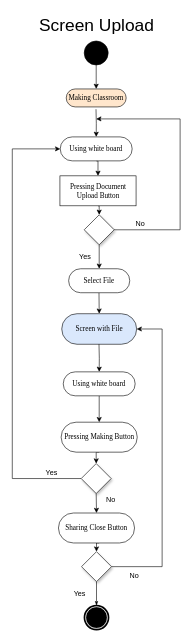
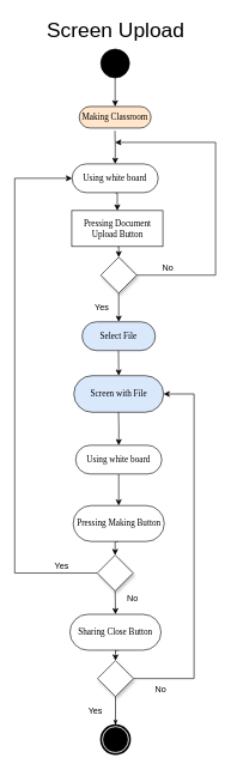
  <mxCell id="0" />
  <mxCell id="1" parent="0" />
  <mxCell id="2" style="edgeStyle=orthogonalEdgeStyle;rounded=0;orthogonalLoop=1;jettySize=auto;html=1;exitX=0.5;exitY=1;exitDx=0;exitDy=0;entryX=0.5;entryY=0;entryDx=0;entryDy=0;fontSize=29;" edge="1" parent="1" source="3" target="4"><mxGeometry relative="1" as="geometry" /></mxCell>
  <mxCell id="3" value="" style="ellipse;whiteSpace=wrap;html=1;rounded=0;shadow=0;comic=0;labelBackgroundColor=none;strokeColor=#000000;strokeWidth=1;fillColor=#000000;fontFamily=Verdana;fontSize=12;fontColor=#000000;align=center;" vertex="1" parent="1"><mxGeometry x="140" y="67" width="40" height="40" as="geometry" /></mxCell>
  <mxCell id="4" value="Making Classroom" style="rounded=1;whiteSpace=wrap;html=1;shadow=0;comic=0;labelBackgroundColor=none;strokeColor=#000000;strokeWidth=1;fillColor=#ffe6cc;fontFamily=Verdana;fontSize=12;fontColor=#000000;align=center;arcSize=50;" vertex="1" parent="1"><mxGeometry x="110" y="147" width="100" height="30" as="geometry" /></mxCell>
  <mxCell id="5" value="Screen Upload" style="text;html=1;resizable=0;points=[];autosize=1;align=left;verticalAlign=top;spacingTop=-4;fontSize=29;" vertex="1" parent="1"><mxGeometry x="63" y="20" width="100" height="20" as="geometry" /></mxCell>
  <mxCell id="6" style="edgeStyle=orthogonalEdgeStyle;rounded=0;orthogonalLoop=1;jettySize=auto;html=1;exitX=0.5;exitY=1;exitDx=0;exitDy=0;entryX=0.5;entryY=0;entryDx=0;entryDy=0;fontSize=29;" edge="1" parent="1" target="15"><mxGeometry relative="1" as="geometry"><mxPoint x="159.667" y="180.833" as="sourcePoint" /><mxPoint x="159.667" y="220.667" as="targetPoint" /></mxGeometry></mxCell>
  <mxCell id="7" style="edgeStyle=orthogonalEdgeStyle;rounded=0;orthogonalLoop=1;jettySize=auto;html=1;exitX=0.5;exitY=1;exitDx=0;exitDy=0;entryX=0.5;entryY=0;entryDx=0;entryDy=0;" edge="1" parent="1" source="8" target="17"><mxGeometry relative="1" as="geometry" /></mxCell>
  <mxCell id="8" value="&lt;span style=&quot;white-space: normal&quot;&gt;Pressing Document Upload Button&lt;/span&gt;" style="whiteSpace=wrap;html=1;shadow=0;comic=0;labelBackgroundColor=none;strokeColor=#000000;strokeWidth=1;fillColor=#ffffff;fontFamily=Verdana;fontSize=12;fontColor=#000000;align=center;arcSize=50;rounded=0;" vertex="1" parent="1"><mxGeometry x="99.5" y="292" width="127" height="50" as="geometry" /></mxCell>
  <mxCell id="9" style="edgeStyle=orthogonalEdgeStyle;rounded=0;orthogonalLoop=1;jettySize=auto;html=1;exitX=0.5;exitY=1;exitDx=0;exitDy=0;entryX=0.5;entryY=0;entryDx=0;entryDy=0;fontSize=29;" edge="1" parent="1" target="10"><mxGeometry relative="1" as="geometry"><mxPoint x="164.667" y="486.833" as="sourcePoint" /></mxGeometry></mxCell>
  <mxCell id="10" value="Screen with File" style="rounded=1;whiteSpace=wrap;html=1;shadow=0;comic=0;labelBackgroundColor=none;strokeColor=#000000;strokeWidth=1;fillColor=#dae8fc;fontFamily=Verdana;fontSize=12;fontColor=#000000;align=center;arcSize=50;" vertex="1" parent="1"><mxGeometry x="102.5" y="522" width="125" height="51" as="geometry" /></mxCell>
  <mxCell id="11" style="edgeStyle=none;rounded=0;html=1;labelBackgroundColor=none;startArrow=none;startFill=0;startSize=5;endArrow=classicThin;endFill=1;endSize=5;jettySize=auto;orthogonalLoop=1;strokeColor=#000000;strokeWidth=1;fontFamily=Verdana;fontSize=12;fontColor=#000000;" edge="1" parent="1" target="12"><mxGeometry relative="1" as="geometry"><mxPoint x="160.5" y="969" as="sourcePoint" /></mxGeometry></mxCell>
  <mxCell id="12" value="" style="shape=mxgraph.bpmn.shape;html=1;verticalLabelPosition=bottom;labelBackgroundColor=#ffffff;verticalAlign=top;perimeter=ellipsePerimeter;outline=end;symbol=terminate;rounded=0;shadow=0;comic=0;strokeColor=#000000;strokeWidth=1;fillColor=#ffffff;fontFamily=Verdana;fontSize=12;fontColor=#000000;align=center;" vertex="1" parent="1"><mxGeometry x="140.5" y="1009" width="40" height="40" as="geometry" /></mxCell>
  <mxCell id="13" style="edgeStyle=orthogonalEdgeStyle;rounded=0;orthogonalLoop=1;jettySize=auto;html=1;fontSize=29;exitX=1;exitY=0.5;exitDx=0;exitDy=0;" edge="1" parent="1" source="17"><mxGeometry relative="1" as="geometry"><mxPoint x="666" y="367" as="sourcePoint" /><mxPoint x="160" y="197" as="targetPoint" /><Array as="points"><mxPoint x="300" y="382" /><mxPoint x="300" y="197" /></Array></mxGeometry></mxCell>
  <mxCell id="14" style="edgeStyle=orthogonalEdgeStyle;rounded=0;orthogonalLoop=1;jettySize=auto;html=1;exitX=0.5;exitY=1;exitDx=0;exitDy=0;entryX=0.5;entryY=0;entryDx=0;entryDy=0;" edge="1" parent="1" source="15" target="8"><mxGeometry relative="1" as="geometry"><mxPoint x="160" y="337" as="targetPoint" /></mxGeometry></mxCell>
  <mxCell id="15" value="Using white board" style="rounded=1;whiteSpace=wrap;html=1;shadow=0;comic=0;labelBackgroundColor=none;strokeColor=#000000;strokeWidth=1;fillColor=#ffffff;fontFamily=Verdana;fontSize=12;fontColor=#000000;align=center;arcSize=50;" vertex="1" parent="1"><mxGeometry x="100" y="227" width="120" height="40" as="geometry" /></mxCell>
  <mxCell id="16" style="edgeStyle=orthogonalEdgeStyle;rounded=0;orthogonalLoop=1;jettySize=auto;html=1;exitX=0.5;exitY=1;exitDx=0;exitDy=0;entryX=0.5;entryY=0;entryDx=0;entryDy=0;" edge="1" parent="1" source="17" target="18"><mxGeometry relative="1" as="geometry" /></mxCell>
  <mxCell id="17" value="" style="rhombus;whiteSpace=wrap;html=1;shadow=1;" vertex="1" parent="1"><mxGeometry x="140" y="357" width="50" height="50" as="geometry" /></mxCell>
- <mxCell id="18" value="&lt;span style=&quot;white-space: normal&quot;&gt;Select File&lt;/span&gt;" style="rounded=1;whiteSpace=wrap;html=1;shadow=0;comic=0;labelBackgroundColor=none;strokeColor=#000000;strokeWidth=1;fillColor=#ffffff;fontFamily=Verdana;fontSize=12;fontColor=#000000;align=center;arcSize=50;" vertex="1" parent="1"><mxGeometry x="114" y="447" width="102" height="40" as="geometry" /></mxCell>
+ <mxCell id="18" value="&lt;span style=&quot;white-space: normal&quot;&gt;Select File&lt;/span&gt;" style="rounded=1;whiteSpace=wrap;html=1;shadow=0;comic=0;labelBackgroundColor=none;strokeColor=#000000;strokeWidth=1;fillColor=#dae8fc;fontFamily=Verdana;fontSize=12;fontColor=#000000;align=center;arcSize=50;" vertex="1" parent="1"><mxGeometry x="114" y="447" width="102" height="40" as="geometry" /></mxCell>
  <mxCell id="19" value="No" style="text;html=1;resizable=0;points=[];autosize=1;align=left;verticalAlign=top;spacingTop=-4;" vertex="1" parent="1"><mxGeometry x="224" y="363" width="30" height="20" as="geometry" /></mxCell>
  <mxCell id="20" value="Yes" style="text;html=1;resizable=0;points=[];autosize=1;align=left;verticalAlign=top;spacingTop=-4;" vertex="1" parent="1"><mxGeometry x="130" y="417" width="40" height="20" as="geometry" /></mxCell>
  <mxCell id="21" style="edgeStyle=orthogonalEdgeStyle;rounded=0;orthogonalLoop=1;jettySize=auto;html=1;exitX=0.5;exitY=1;exitDx=0;exitDy=0;entryX=0.5;entryY=0;entryDx=0;entryDy=0;fontSize=29;" edge="1" parent="1" target="23"><mxGeometry relative="1" as="geometry"><mxPoint x="164.667" y="572.833" as="sourcePoint" /><mxPoint x="164.667" y="612.667" as="targetPoint" /></mxGeometry></mxCell>
  <mxCell id="22" style="edgeStyle=orthogonalEdgeStyle;rounded=0;orthogonalLoop=1;jettySize=auto;html=1;exitX=0.5;exitY=1;exitDx=0;exitDy=0;entryX=0.5;entryY=0;entryDx=0;entryDy=0;" edge="1" parent="1" source="23" target="31"><mxGeometry relative="1" as="geometry"><mxPoint x="40" y="667" as="targetPoint" /></mxGeometry></mxCell>
  <mxCell id="23" value="Using white board" style="rounded=1;whiteSpace=wrap;html=1;shadow=0;comic=0;labelBackgroundColor=none;strokeColor=#000000;strokeWidth=1;fillColor=#ffffff;fontFamily=Verdana;fontSize=12;fontColor=#000000;align=center;arcSize=50;" vertex="1" parent="1"><mxGeometry x="105" y="619" width="120" height="40" as="geometry" /></mxCell>
  <mxCell id="24" style="edgeStyle=orthogonalEdgeStyle;rounded=0;orthogonalLoop=1;jettySize=auto;html=1;exitX=0.5;exitY=1;exitDx=0;exitDy=0;entryX=0.5;entryY=0;entryDx=0;entryDy=0;" edge="1" parent="1" target="27"><mxGeometry relative="1" as="geometry"><mxPoint x="165" y="904.5" as="sourcePoint" /></mxGeometry></mxCell>
  <mxCell id="25" value="&lt;span style=&quot;white-space: normal&quot;&gt;Sharing Close Button&lt;/span&gt;" style="rounded=1;whiteSpace=wrap;html=1;shadow=0;comic=0;labelBackgroundColor=none;strokeColor=#000000;strokeWidth=1;fillColor=#ffffff;fontFamily=Verdana;fontSize=12;fontColor=#000000;align=center;arcSize=50;" vertex="1" parent="1"><mxGeometry x="97" y="854.5" width="127" height="50" as="geometry" /></mxCell>
  <mxCell id="26" style="edgeStyle=orthogonalEdgeStyle;rounded=0;orthogonalLoop=1;jettySize=auto;html=1;exitX=1;exitY=0.5;exitDx=0;exitDy=0;entryX=1;entryY=0.5;entryDx=0;entryDy=0;" edge="1" parent="1" source="27" target="10"><mxGeometry relative="1" as="geometry"><Array as="points"><mxPoint x="270" y="944" /><mxPoint x="270" y="548" /></Array></mxGeometry></mxCell>
  <mxCell id="27" value="" style="rhombus;whiteSpace=wrap;html=1;shadow=1;" vertex="1" parent="1"><mxGeometry x="135.5" y="919" width="50" height="50" as="geometry" /></mxCell>
  <mxCell id="28" value="Yes" style="text;html=1;resizable=0;points=[];autosize=1;align=left;verticalAlign=top;spacingTop=-4;" vertex="1" parent="1"><mxGeometry x="120.5" y="979" width="40" height="20" as="geometry" /></mxCell>
  <mxCell id="29" value="No" style="text;html=1;resizable=0;points=[];autosize=1;align=left;verticalAlign=top;spacingTop=-4;" vertex="1" parent="1"><mxGeometry x="213.5" y="949" width="30" height="20" as="geometry" /></mxCell>
  <mxCell id="30" style="edgeStyle=orthogonalEdgeStyle;rounded=0;orthogonalLoop=1;jettySize=auto;html=1;exitX=0.5;exitY=1;exitDx=0;exitDy=0;entryX=0.5;entryY=0;entryDx=0;entryDy=0;" edge="1" parent="1" source="31" target="34"><mxGeometry relative="1" as="geometry" /></mxCell>
  <mxCell id="31" value="&lt;span style=&quot;white-space: normal&quot;&gt;Pressing Making Button&lt;/span&gt;" style="rounded=1;whiteSpace=wrap;html=1;shadow=0;comic=0;labelBackgroundColor=none;strokeColor=#000000;strokeWidth=1;fillColor=#ffffff;fontFamily=Verdana;fontSize=12;fontColor=#000000;align=center;arcSize=50;" vertex="1" parent="1"><mxGeometry x="101.5" y="703" width="127" height="50" as="geometry" /></mxCell>
  <mxCell id="32" style="edgeStyle=orthogonalEdgeStyle;rounded=0;orthogonalLoop=1;jettySize=auto;html=1;exitX=0.5;exitY=1;exitDx=0;exitDy=0;entryX=0.5;entryY=0;entryDx=0;entryDy=0;" edge="1" parent="1" source="34" target="25"><mxGeometry relative="1" as="geometry"><Array as="points"><mxPoint x="161" y="822" /></Array></mxGeometry></mxCell>
  <mxCell id="33" style="edgeStyle=orthogonalEdgeStyle;rounded=0;orthogonalLoop=1;jettySize=auto;html=1;exitX=0;exitY=0.5;exitDx=0;exitDy=0;entryX=0;entryY=0.5;entryDx=0;entryDy=0;" edge="1" parent="1" source="34" target="15"><mxGeometry relative="1" as="geometry"><mxPoint x="30" y="257" as="targetPoint" /><Array as="points"><mxPoint x="20" y="797" /><mxPoint x="20" y="247" /></Array></mxGeometry></mxCell>
  <mxCell id="34" value="" style="rhombus;whiteSpace=wrap;html=1;shadow=1;" vertex="1" parent="1"><mxGeometry x="135" y="772" width="50" height="50" as="geometry" /></mxCell>
  <mxCell id="35" value="Yes" style="text;html=1;resizable=0;points=[];autosize=1;align=left;verticalAlign=top;spacingTop=-4;" vertex="1" parent="1"><mxGeometry x="74" y="777" width="40" height="20" as="geometry" /></mxCell>
  <mxCell id="36" value="No" style="text;html=1;resizable=0;points=[];autosize=1;align=left;verticalAlign=top;spacingTop=-4;" vertex="1" parent="1"><mxGeometry x="175" y="822" width="30" height="20" as="geometry" /></mxCell>
